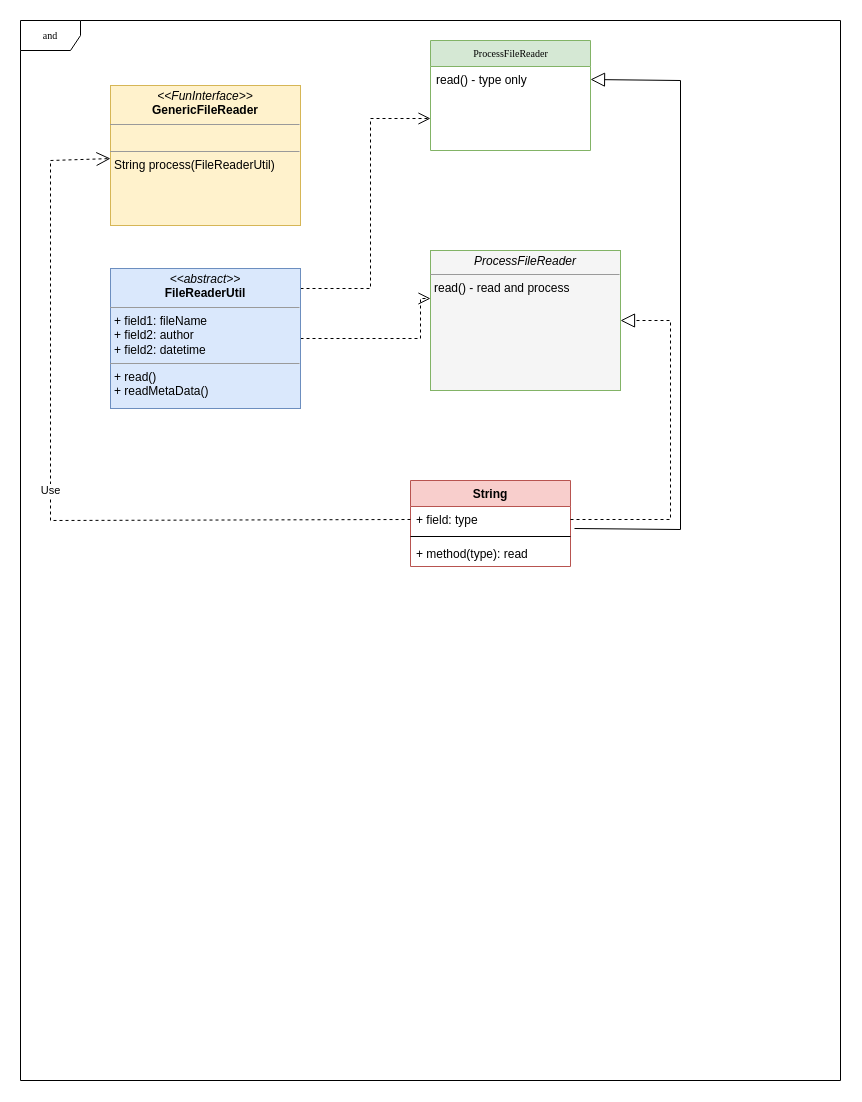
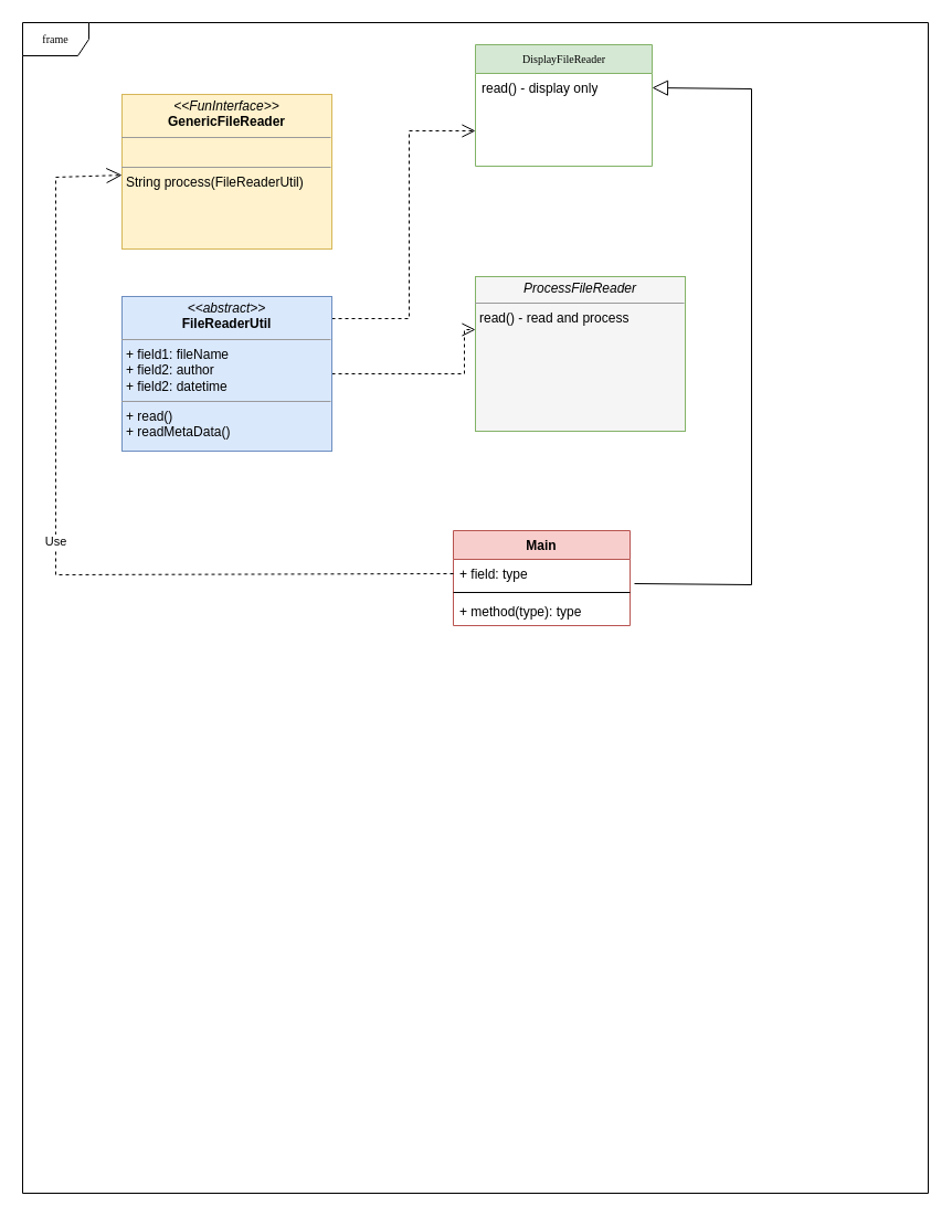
  <mxCell id="0" />
  <mxCell id="1" parent="0" />
- <mxCell id="2" value="and" style="shape=umlFrame;whiteSpace=wrap;html=1;rounded=0;shadow=0;comic=0;labelBackgroundColor=none;strokeWidth=1;fontFamily=Verdana;fontSize=10;align=center;" parent="1" vertex="1"><mxGeometry x="20" y="20" width="820" height="1060" as="geometry" /></mxCell>
- <mxCell id="3" value="ProcessFileReader" style="swimlane;html=1;fontStyle=0;childLayout=stackLayout;horizontal=1;startSize=26;horizontalStack=0;resizeParent=1;resizeLast=0;collapsible=1;marginBottom=0;swimlaneFillColor=#ffffff;rounded=0;shadow=0;comic=0;labelBackgroundColor=none;strokeWidth=1;fontFamily=Verdana;fontSize=10;align=center;fillColor=#d5e8d4;strokeColor=#82b366;" parent="1" vertex="1"><mxGeometry x="430" y="40" width="160" height="110" as="geometry" /></mxCell>
- <mxCell id="4" value="read() - type only" style="text;html=1;strokeColor=none;fillColor=none;align=left;verticalAlign=top;spacingLeft=4;spacingRight=4;whiteSpace=wrap;overflow=hidden;rotatable=0;points=[[0,0.5],[1,0.5]];portConstraint=eastwest;" parent="3" vertex="1"><mxGeometry y="26" width="160" height="26" as="geometry" /></mxCell>
+ <mxCell id="2" value="frame" style="shape=umlFrame;whiteSpace=wrap;html=1;rounded=0;shadow=0;comic=0;labelBackgroundColor=none;strokeWidth=1;fontFamily=Verdana;fontSize=10;align=center;" parent="1" vertex="1"><mxGeometry x="20" y="20" width="820" height="1060" as="geometry" /></mxCell>
+ <mxCell id="3" value="DisplayFileReader" style="swimlane;html=1;fontStyle=0;childLayout=stackLayout;horizontal=1;startSize=26;horizontalStack=0;resizeParent=1;resizeLast=0;collapsible=1;marginBottom=0;swimlaneFillColor=#ffffff;rounded=0;shadow=0;comic=0;labelBackgroundColor=none;strokeWidth=1;fontFamily=Verdana;fontSize=10;align=center;fillColor=#d5e8d4;strokeColor=#82b366;" parent="1" vertex="1"><mxGeometry x="430" y="40" width="160" height="110" as="geometry" /></mxCell>
+ <mxCell id="4" value="read() - display only" style="text;html=1;strokeColor=none;fillColor=none;align=left;verticalAlign=top;spacingLeft=4;spacingRight=4;whiteSpace=wrap;overflow=hidden;rotatable=0;points=[[0,0.5],[1,0.5]];portConstraint=eastwest;" parent="3" vertex="1"><mxGeometry y="26" width="160" height="26" as="geometry" /></mxCell>
  <mxCell id="5" value="&lt;p style=&quot;margin: 0px ; margin-top: 4px ; text-align: center&quot;&gt;&lt;i&gt;ProcessFileReader&lt;/i&gt;&lt;/p&gt;&lt;hr size=&quot;1&quot;&gt;&lt;p style=&quot;margin: 0px ; margin-left: 4px&quot;&gt;&lt;/p&gt;&lt;p style=&quot;margin: 0px ; margin-left: 4px&quot;&gt;read() - read and process&lt;/p&gt;" style="verticalAlign=top;align=left;overflow=fill;fontSize=12;fontFamily=Helvetica;html=1;rounded=0;shadow=0;comic=0;labelBackgroundColor=none;strokeWidth=1;fillColor=#f5f5f5;strokeColor=#82b366;" parent="1" vertex="1"><mxGeometry x="430" y="250" width="190" height="140" as="geometry" /></mxCell>
  <mxCell id="6" value="&lt;p style=&quot;margin: 0px ; margin-top: 4px ; text-align: center&quot;&gt;&lt;i&gt;&amp;lt;&amp;lt;FunInterface&amp;gt;&amp;gt;&lt;/i&gt;&lt;br&gt;&lt;b&gt;GenericFileReader&lt;/b&gt;&lt;/p&gt;&lt;hr size=&quot;1&quot;&gt;&lt;p style=&quot;margin: 0px ; margin-left: 4px&quot;&gt;&lt;br&gt;&lt;/p&gt;&lt;hr size=&quot;1&quot;&gt;&lt;p style=&quot;margin: 0px ; margin-left: 4px&quot;&gt;String process(FileReaderUtil)&lt;/p&gt;" style="verticalAlign=top;align=left;overflow=fill;fontSize=12;fontFamily=Helvetica;html=1;rounded=0;shadow=0;comic=0;labelBackgroundColor=none;strokeWidth=1;fillColor=#fff2cc;strokeColor=#d6b656;" parent="1" vertex="1"><mxGeometry x="110" y="85" width="190" height="140" as="geometry" /></mxCell>
  <mxCell id="7" style="edgeStyle=orthogonalEdgeStyle;rounded=0;html=1;dashed=1;labelBackgroundColor=none;startFill=0;endArrow=open;endFill=0;endSize=10;fontFamily=Verdana;fontSize=10;" parent="1" source="9" target="3" edge="1"><mxGeometry relative="1" as="geometry"><Array as="points"><mxPoint x="370" y="288" /><mxPoint x="370" y="118" /></Array></mxGeometry></mxCell>
  <mxCell id="8" style="edgeStyle=orthogonalEdgeStyle;rounded=0;html=1;dashed=1;labelBackgroundColor=none;startFill=0;endArrow=open;endFill=0;endSize=10;fontFamily=Verdana;fontSize=10;" parent="1" source="9" target="5" edge="1"><mxGeometry relative="1" as="geometry"><Array as="points"><mxPoint x="420" y="338" /><mxPoint x="420" y="298" /></Array></mxGeometry></mxCell>
  <mxCell id="9" value="&lt;p style=&quot;margin: 0px ; margin-top: 4px ; text-align: center&quot;&gt;&lt;i&gt;&amp;lt;&amp;lt;abstract&amp;gt;&amp;gt;&lt;/i&gt;&lt;br&gt;&lt;b&gt;FileReaderUtil&lt;/b&gt;&lt;/p&gt;&lt;hr size=&quot;1&quot;&gt;&lt;p style=&quot;margin: 0px ; margin-left: 4px&quot;&gt;+ field1: fileName&lt;br&gt;+ field2: author&lt;/p&gt;&lt;p style=&quot;margin: 0px ; margin-left: 4px&quot;&gt;+ field2: datetime&lt;br&gt;&lt;/p&gt;&lt;hr size=&quot;1&quot;&gt;&lt;p style=&quot;margin: 0px ; margin-left: 4px&quot;&gt;+ read()&lt;/p&gt;&lt;p style=&quot;margin: 0px ; margin-left: 4px&quot;&gt;+ readMetaData()&amp;nbsp;&lt;br&gt;&lt;br&gt;&lt;/p&gt;" style="verticalAlign=top;align=left;overflow=fill;fontSize=12;fontFamily=Helvetica;html=1;rounded=0;shadow=0;comic=0;labelBackgroundColor=none;strokeWidth=1;fillColor=#dae8fc;strokeColor=#6c8ebf;" parent="1" vertex="1"><mxGeometry x="110" y="268" width="190" height="140" as="geometry" /></mxCell>
- <mxCell id="10" value="String" style="swimlane;fontStyle=1;align=center;verticalAlign=top;childLayout=stackLayout;horizontal=1;startSize=26;horizontalStack=0;resizeParent=1;resizeParentMax=0;resizeLast=0;collapsible=1;marginBottom=0;fillColor=#f8cecc;strokeColor=#b85450;" vertex="1" parent="1"><mxGeometry x="410" y="480" width="160" height="86" as="geometry" /></mxCell>
+ <mxCell id="10" value="Main" style="swimlane;fontStyle=1;align=center;verticalAlign=top;childLayout=stackLayout;horizontal=1;startSize=26;horizontalStack=0;resizeParent=1;resizeParentMax=0;resizeLast=0;collapsible=1;marginBottom=0;fillColor=#f8cecc;strokeColor=#b85450;" vertex="1" parent="1"><mxGeometry x="410" y="480" width="160" height="86" as="geometry" /></mxCell>
  <mxCell id="11" value="+ field: type" style="text;strokeColor=none;fillColor=none;align=left;verticalAlign=top;spacingLeft=4;spacingRight=4;overflow=hidden;rotatable=0;points=[[0,0.5],[1,0.5]];portConstraint=eastwest;" vertex="1" parent="10"><mxGeometry y="26" width="160" height="26" as="geometry" /></mxCell>
  <mxCell id="12" value="" style="line;strokeWidth=1;fillColor=none;align=left;verticalAlign=middle;spacingTop=-1;spacingLeft=3;spacingRight=3;rotatable=0;labelPosition=right;points=[];portConstraint=eastwest;" vertex="1" parent="10"><mxGeometry y="52" width="160" height="8" as="geometry" /></mxCell>
- <mxCell id="13" value="+ method(type): read" style="text;strokeColor=none;fillColor=none;align=left;verticalAlign=top;spacingLeft=4;spacingRight=4;overflow=hidden;rotatable=0;points=[[0,0.5],[1,0.5]];portConstraint=eastwest;" vertex="1" parent="10"><mxGeometry y="60" width="160" height="26" as="geometry" /></mxCell>
+ <mxCell id="13" value="+ method(type): type" style="text;strokeColor=none;fillColor=none;align=left;verticalAlign=top;spacingLeft=4;spacingRight=4;overflow=hidden;rotatable=0;points=[[0,0.5],[1,0.5]];portConstraint=eastwest;" vertex="1" parent="10"><mxGeometry y="60" width="160" height="26" as="geometry" /></mxCell>
  <mxCell id="14" value="Use" style="endArrow=open;endSize=12;dashed=1;html=1;rounded=0;exitX=0;exitY=0.5;exitDx=0;exitDy=0;" edge="1" parent="1" source="11" target="6"><mxGeometry width="160" relative="1" as="geometry"><mxPoint x="390" y="390" as="sourcePoint" /><mxPoint x="550" y="390" as="targetPoint" /><Array as="points"><mxPoint y="520" x="50" /><mxPoint y="160" x="50" /></Array></mxGeometry></mxCell>
- <mxCell id="15" value="" style="endArrow=block;dashed=1;endFill=0;endSize=12;html=1;rounded=0;exitX=1;exitY=0.5;exitDx=0;exitDy=0;" edge="1" parent="1" source="11" target="5"><mxGeometry width="160" relative="1" as="geometry"><mxPoint x="390" y="340" as="sourcePoint" /><mxPoint x="550" y="340" as="targetPoint" /><Array as="points"><mxPoint x="670" y="519" /><mxPoint x="670" y="320" /></Array></mxGeometry></mxCell>
  <mxCell id="16" value="" style="endArrow=block;dashed=0;endFill=0;endSize=12;html=1;rounded=0;exitX=1.025;exitY=0.846;exitDx=0;exitDy=0;entryX=1;entryY=0.5;entryDx=0;entryDy=0;exitPerimeter=0;" edge="1" parent="1" source="11" target="4"><mxGeometry width="160" relative="1" as="geometry"><mxPoint x="580" y="529" as="sourcePoint" /><mxPoint x="630" y="330" as="targetPoint" /><Array as="points"><mxPoint x="680" y="529" /><mxPoint x="680" y="80" /></Array></mxGeometry></mxCell>
